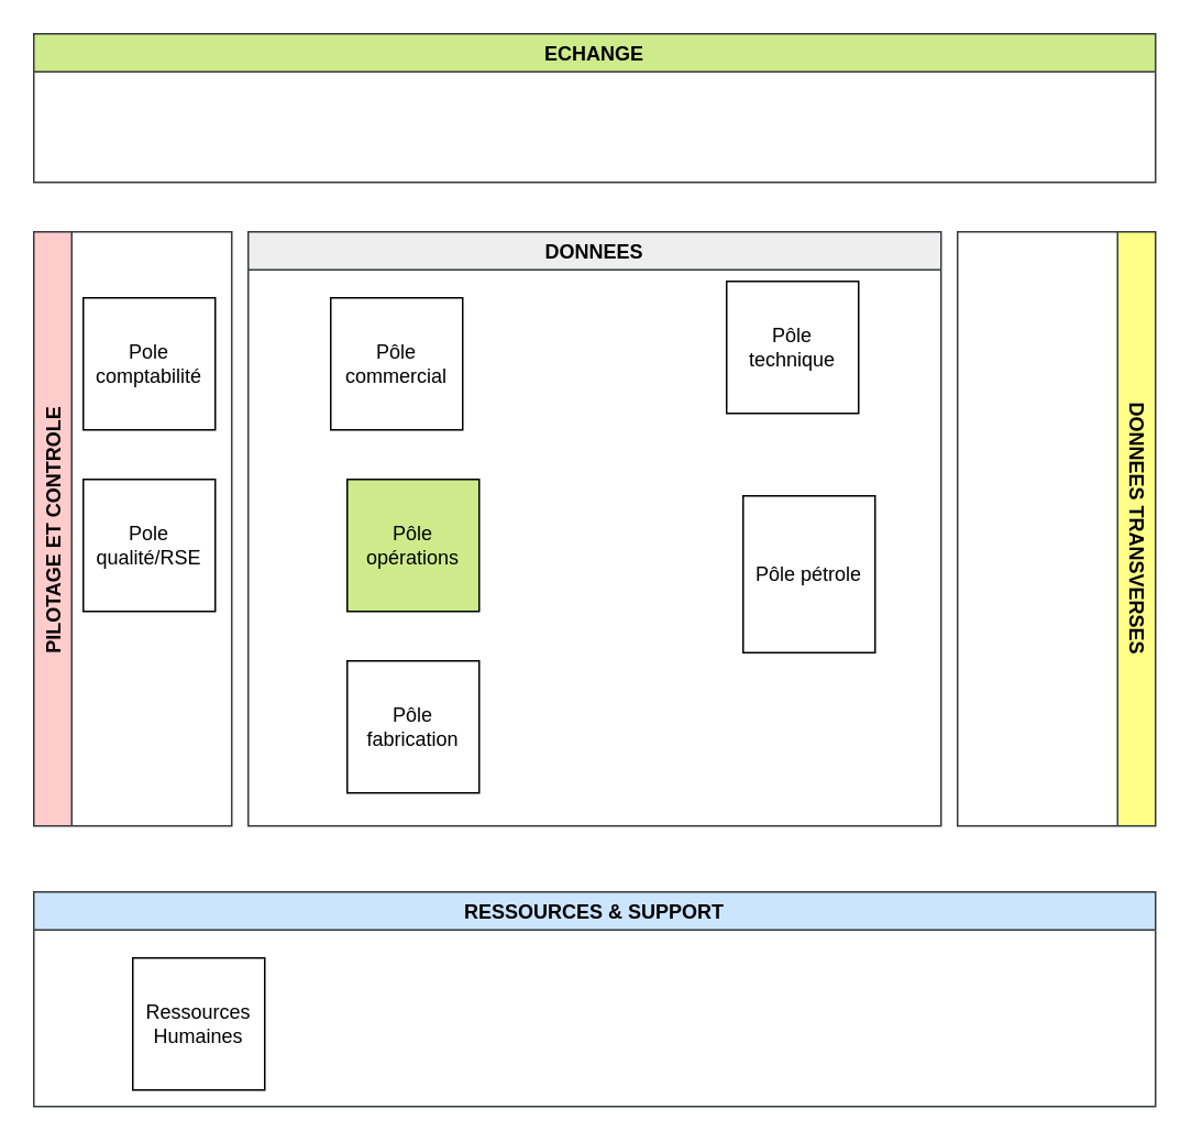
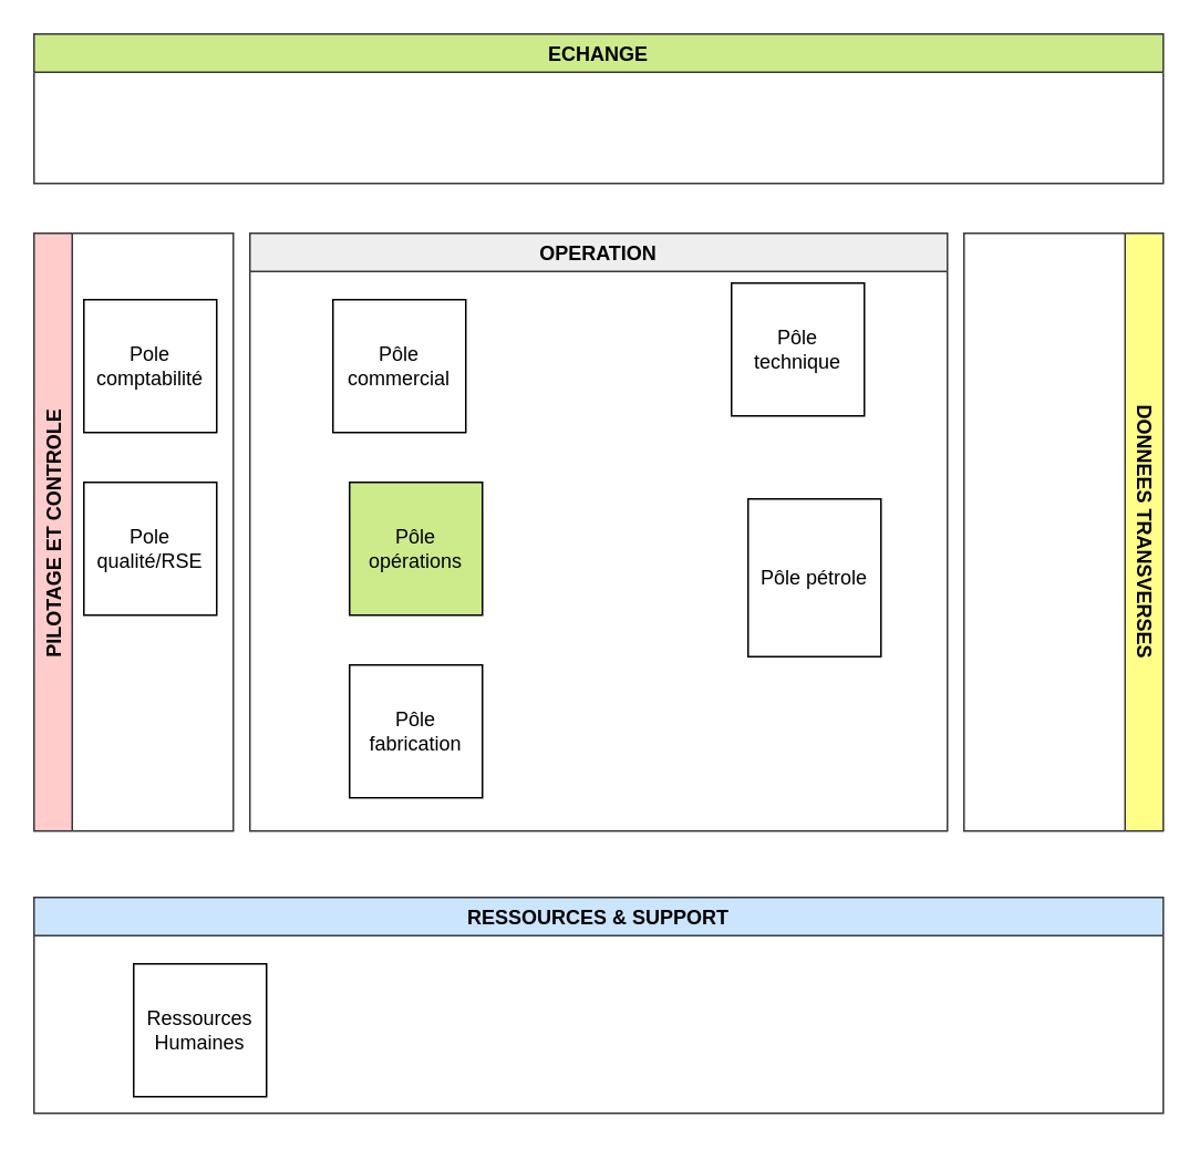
  <mxCell id="0" />
  <mxCell id="1" parent="0" />
  <mxCell id="2" value="ECHANGE" style="swimlane;fillColor=#cdeb8b;strokeColor=#36393d;" vertex="1" parent="1"><mxGeometry x="20" y="20" width="680" height="90" as="geometry" /></mxCell>
  <mxCell id="3" value="RESSOURCES &amp; SUPPORT" style="swimlane;fillColor=#cce5ff;strokeColor=#36393d;" vertex="1" parent="1"><mxGeometry x="20" y="540" width="680" height="130" as="geometry" /></mxCell>
  <mxCell id="4" value="Ressources Humaines" style="whiteSpace=wrap;html=1;aspect=fixed;" vertex="1" parent="3"><mxGeometry x="60" y="40" width="80" height="80" as="geometry" /></mxCell>
  <mxCell id="5" value="PILOTAGE ET CONTROLE" style="swimlane;horizontal=0;fillColor=#ffcccc;strokeColor=#36393d;" vertex="1" parent="1"><mxGeometry x="20" y="140" width="120" height="360" as="geometry" /></mxCell>
  <mxCell id="6" value="Pole comptabilité" style="whiteSpace=wrap;html=1;aspect=fixed;" vertex="1" parent="5"><mxGeometry x="30" y="40" width="80" height="80" as="geometry" /></mxCell>
  <mxCell id="7" value="Pole qualité/RSE" style="whiteSpace=wrap;html=1;aspect=fixed;" vertex="1" parent="5"><mxGeometry x="30" y="150" width="80" height="80" as="geometry" /></mxCell>
  <mxCell id="8" value="DONNEES TRANSVERSES" style="swimlane;horizontal=0;rotation=-180;fillColor=#ffff88;strokeColor=#36393d;" vertex="1" parent="1"><mxGeometry x="580" y="140" width="120" height="360" as="geometry" /></mxCell>
- <mxCell id="9" value="DONNEES" style="swimlane;fillColor=#eeeeee;strokeColor=#36393d;" vertex="1" parent="1"><mxGeometry x="150" y="140" width="420" height="360" as="geometry" /></mxCell>
+ <mxCell id="9" value="OPERATION" style="swimlane;fillColor=#eeeeee;strokeColor=#36393d;" vertex="1" parent="1"><mxGeometry x="150" y="140" width="420" height="360" as="geometry" /></mxCell>
  <mxCell id="10" value="Pôle commercial" style="whiteSpace=wrap;html=1;aspect=fixed;" vertex="1" parent="9"><mxGeometry x="50" y="40" width="80" height="80" as="geometry" /></mxCell>
  <mxCell id="11" value="Pôle fabrication" style="whiteSpace=wrap;html=1;aspect=fixed;" vertex="1" parent="9"><mxGeometry x="60" y="260" width="80" height="80" as="geometry" /></mxCell>
  <mxCell id="12" value="Pôle technique" style="whiteSpace=wrap;html=1;aspect=fixed;" vertex="1" parent="9"><mxGeometry x="290" y="30" width="80" height="80" as="geometry" /></mxCell>
  <mxCell id="13" value="Pôle opérations" style="whiteSpace=wrap;html=1;aspect=fixed;fillColor=#cdeb8b;" vertex="1" parent="9"><mxGeometry x="60" y="150" width="80" height="80" as="geometry" /></mxCell>
  <mxCell id="14" value="Pôle pétrole" style="whiteSpace=wrap;html=1;aspect=fixed;" vertex="1" parent="9"><mxGeometry x="300" y="160" width="80" height="95" as="geometry" /></mxCell>
